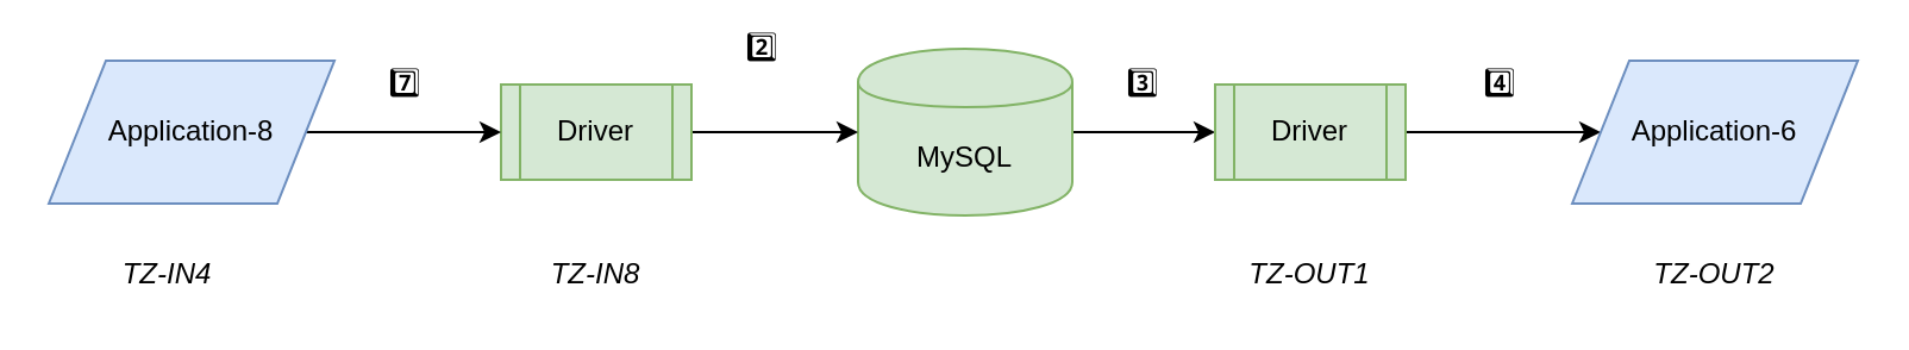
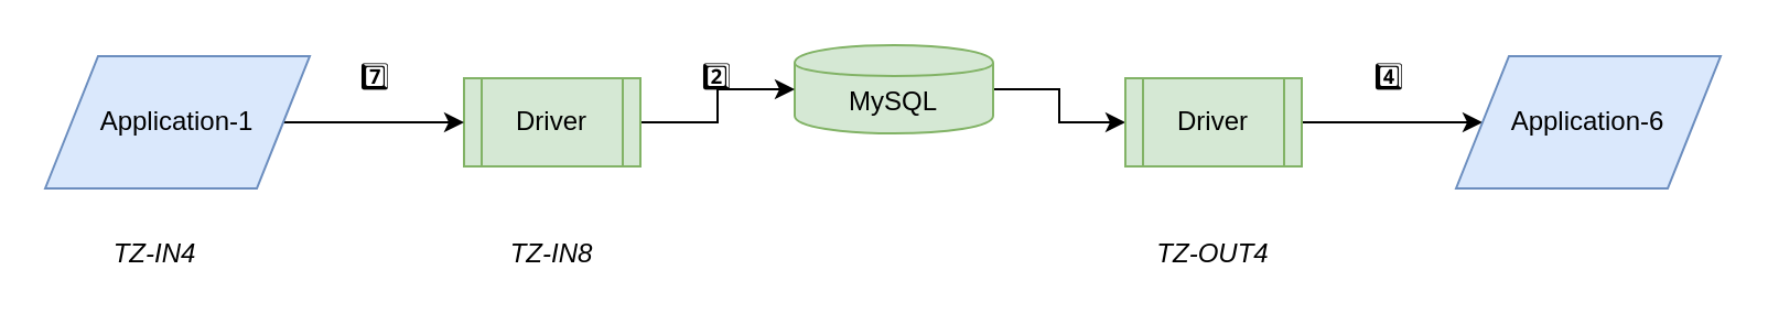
  <mxCell id="0" />
  <mxCell id="1" parent="0" />
  <mxCell id="2" style="edgeStyle=orthogonalEdgeStyle;rounded=0;orthogonalLoop=1;jettySize=auto;html=1;exitX=1;exitY=0.5;exitDx=0;exitDy=0;entryX=0;entryY=0.5;entryDx=0;entryDy=0;" parent="1" source="3" target="7" edge="1"><mxGeometry relative="1" as="geometry" /></mxCell>
- <mxCell id="3" value="MySQL" style="shape=cylinder;whiteSpace=wrap;html=1;boundedLbl=1;backgroundOutline=1;fillColor=#d5e8d4;strokeColor=#82b366;" parent="1" vertex="1"><mxGeometry x="360" y="20" width="90" height="70" as="geometry" /></mxCell>
+ <mxCell id="3" value="MySQL" style="shape=cylinder;whiteSpace=wrap;html=1;boundedLbl=1;backgroundOutline=1;fillColor=#d5e8d4;strokeColor=#82b366;" parent="1" vertex="1"><mxGeometry x="360" y="20" width="90" height="40" as="geometry" /></mxCell>
  <mxCell id="4" style="edgeStyle=orthogonalEdgeStyle;rounded=0;orthogonalLoop=1;jettySize=auto;html=1;exitX=1;exitY=0.5;exitDx=0;exitDy=0;entryX=0;entryY=0.5;entryDx=0;entryDy=0;" parent="1" source="5" target="3" edge="1"><mxGeometry relative="1" as="geometry" /></mxCell>
  <mxCell id="5" value="Driver" style="shape=process;whiteSpace=wrap;html=1;backgroundOutline=1;fillColor=#d5e8d4;strokeColor=#82b366;" parent="1" vertex="1"><mxGeometry x="210" y="35" width="80" height="40" as="geometry" /></mxCell>
  <mxCell id="6" style="edgeStyle=orthogonalEdgeStyle;rounded=0;orthogonalLoop=1;jettySize=auto;html=1;exitX=1;exitY=0.5;exitDx=0;exitDy=0;" parent="1" source="7" target="10" edge="1"><mxGeometry relative="1" as="geometry" /></mxCell>
  <mxCell id="7" value="Driver" style="shape=process;whiteSpace=wrap;html=1;backgroundOutline=1;fillColor=#d5e8d4;strokeColor=#82b366;" parent="1" vertex="1"><mxGeometry x="510" y="35" width="80" height="40" as="geometry" /></mxCell>
  <mxCell id="8" style="edgeStyle=orthogonalEdgeStyle;rounded=0;orthogonalLoop=1;jettySize=auto;html=1;exitX=1;exitY=0.5;exitDx=0;exitDy=0;entryX=0;entryY=0.5;entryDx=0;entryDy=0;" parent="1" source="9" target="5" edge="1"><mxGeometry relative="1" as="geometry" /></mxCell>
- <mxCell id="9" value="Application-8" style="shape=parallelogram;perimeter=parallelogramPerimeter;whiteSpace=wrap;html=1;fillColor=#dae8fc;strokeColor=#6c8ebf;" parent="1" vertex="1"><mxGeometry x="20" y="25" width="120" height="60" as="geometry" /></mxCell>
+ <mxCell id="9" value="Application-1" style="shape=parallelogram;perimeter=parallelogramPerimeter;whiteSpace=wrap;html=1;fillColor=#dae8fc;strokeColor=#6c8ebf;" parent="1" vertex="1"><mxGeometry x="20" y="25" width="120" height="60" as="geometry" /></mxCell>
  <mxCell id="10" value="Application-6" style="shape=parallelogram;perimeter=parallelogramPerimeter;whiteSpace=wrap;html=1;fillColor=#dae8fc;strokeColor=#6c8ebf;" parent="1" vertex="1"><mxGeometry x="660" y="25" width="120" height="60" as="geometry" /></mxCell>
  <mxCell id="11" value="TZ-IN4" style="text;html=1;strokeColor=none;fillColor=none;align=center;verticalAlign=middle;whiteSpace=wrap;rounded=0;fontStyle=2" parent="1" vertex="1"><mxGeometry x="40" y="105" width="60" height="20" as="geometry" /></mxCell>
  <mxCell id="12" value="TZ-IN8" style="text;html=1;strokeColor=none;fillColor=none;align=center;verticalAlign=middle;whiteSpace=wrap;rounded=0;fontStyle=2" parent="1" vertex="1"><mxGeometry x="220" y="105" width="60" height="20" as="geometry" /></mxCell>
- <mxCell id="13" value="TZ-OUT2" style="text;html=1;strokeColor=none;fillColor=none;align=center;verticalAlign=middle;whiteSpace=wrap;rounded=0;fontStyle=2" parent="1" vertex="1"><mxGeometry x="690" y="105" width="60" height="20" as="geometry" /></mxCell>
- <mxCell id="14" value="TZ-OUT1" style="text;html=1;strokeColor=none;fillColor=none;align=center;verticalAlign=middle;whiteSpace=wrap;rounded=0;fontStyle=2" parent="1" vertex="1"><mxGeometry x="520" y="105" width="60" height="20" as="geometry" /></mxCell>
+ <mxCell id="14" value="TZ-OUT4" style="text;html=1;strokeColor=none;fillColor=none;align=center;verticalAlign=middle;whiteSpace=wrap;rounded=0;fontStyle=2" parent="1" vertex="1"><mxGeometry x="520" y="105" width="60" height="20" as="geometry" /></mxCell>
  <mxCell id="15" value="7️⃣" style="text;html=1;strokeColor=none;fillColor=none;align=center;verticalAlign=middle;whiteSpace=wrap;rounded=0;" parent="1" vertex="1"><mxGeometry x="150" y="25" width="40" height="20" as="geometry" /></mxCell>
- <mxCell id="16" value="2️⃣" style="text;html=1;strokeColor=none;fillColor=none;align=center;verticalAlign=middle;whiteSpace=wrap;rounded=0;" parent="1" vertex="1"><mxGeometry x="300" y="10" width="40" height="20" as="geometry" /></mxCell>
- <mxCell id="17" value="3️⃣" style="text;html=1;strokeColor=none;fillColor=none;align=center;verticalAlign=middle;whiteSpace=wrap;rounded=0;" parent="1" vertex="1"><mxGeometry x="460" y="25" width="40" height="20" as="geometry" /></mxCell>
+ <mxCell id="16" value="2️⃣" style="text;html=1;strokeColor=none;fillColor=none;align=center;verticalAlign=middle;whiteSpace=wrap;rounded=0;" parent="1" vertex="1"><mxGeometry x="305" y="25" width="40" height="20" as="geometry" /></mxCell>
  <mxCell id="18" value="4️⃣" style="text;html=1;strokeColor=none;fillColor=none;align=center;verticalAlign=middle;whiteSpace=wrap;rounded=0;" parent="1" vertex="1"><mxGeometry x="610" y="25" width="40" height="20" as="geometry" /></mxCell>
